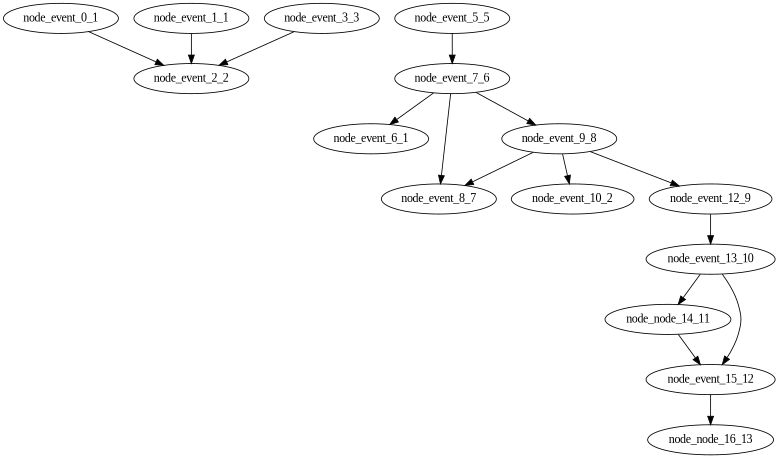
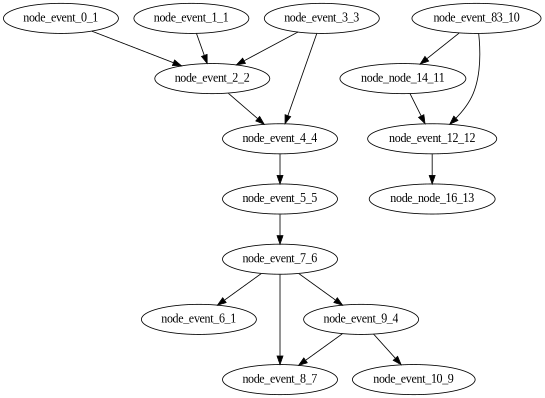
  digraph {
    fontname="Liberation Serif"
    node [Dependencies=0 Depth=1 EventType="DotQasm.Scheduling.GateEvent" Latency="00:00:00.0010000" Priority=0.019000000000000003 fontname="Liberation Serif"]
    edge [fontname="Liberation Serif"]
    node_event_0_1 [EventIndex=0]
    node_event_2_2 [Dependencies=2 Depth=2 EventIndex=2 EventType="DotQasm.Scheduling.ControlledGateEvent" Latency="00:00:00.0020000" Priority=0.018000000000000002]
+   node_event_4_4 [Dependencies=7 Depth=4 EventIndex=4 EventType="DotQasm.Scheduling.ControlledGateEvent" Latency="00:00:00.0020000" Priority=0.015000000000000001]
    node_event_1_1 [EventIndex=1]
    node_event_3_3 [Dependencies=3 Depth=3 EventIndex=3 Priority=0.016]
    node_event_5_5 [Dependencies=8 Depth=5 EventIndex=5 Priority=0.013000000000000001]
    node_event_7_6 [Dependencies=10 Depth=6 EventIndex=7 EventType="DotQasm.Scheduling.ControlledGateEvent" Latency="00:00:00.0020000" Priority=0.012000000000000002]
    node_event_6_1 [EventIndex=6 Priority=0.013000000000000001]
    node_event_8_7 [Dependencies=11 Depth=7 EventIndex=8 Priority=0.010000000000000002]
-   node_event_9_8 [Dependencies=23 Depth=8 EventIndex=9 EventType="DotQasm.Scheduling.ControlledGateEvent" Latency="00:00:00.0020000" Priority=0.009000000000000001]
-   node_event_10_9 [Dependencies=24 Depth=9 EventIndex=10 Priority=0.001 label=node_event_10_2]
-   node_event_12_9 [Dependencies=24 Depth=9 EventIndex=12 Priority=0.007]
-   node_event_13_10 [Dependencies=34 Depth=10 EventIndex=13 EventType="DotQasm.Scheduling.ControlledGateEvent" Latency="00:00:00.0020000" Priority=0.006]
+   node_event_9_8 [Dependencies=23 Depth=8 EventIndex=9 EventType="DotQasm.Scheduling.ControlledGateEvent" Latency="00:00:00.0020000" Priority=0.009000000000000001 label=node_event_9_4]
+   node_event_10_9 [Dependencies=24 Depth=9 EventIndex=10 Priority=0.001]
+   node_event_13_10 [Dependencies=34 Depth=10 EventIndex=13 EventType="DotQasm.Scheduling.ControlledGateEvent" Latency="00:00:00.0020000" Priority=0.006 label=node_event_83_10]
    n14 [Dependencies=35 Depth=11 EventIndex=14 Priority=0.004 label=node_node_14_11]
-   node_event_15_12 [Dependencies=71 Depth=12 EventIndex=15 EventType="DotQasm.Scheduling.ControlledGateEvent" Latency="00:00:00.0020000" Priority=0.003]
+   node_event_15_12 [Dependencies=71 Depth=12 EventIndex=15 EventType="DotQasm.Scheduling.ControlledGateEvent" Latency="00:00:00.0020000" Priority=0.003 label=node_event_12_12]
    n16 [Dependencies=72 Depth=13 EventIndex=16 Priority=0.001 label=node_node_16_13]
    node_event_0_1 -> node_event_2_2
+   node_event_2_2 -> node_event_4_4
+   node_event_4_4 -> node_event_5_5
    node_event_1_1 -> node_event_2_2
    node_event_3_3 -> node_event_2_2
+   node_event_3_3 -> node_event_4_4
    node_event_5_5 -> node_event_7_6
    node_event_7_6 -> node_event_6_1
    node_event_7_6 -> node_event_8_7
    node_event_7_6 -> node_event_9_8
    node_event_9_8 -> node_event_8_7
    node_event_9_8 -> node_event_10_9
-   node_event_9_8 -> node_event_12_9
-   node_event_12_9 -> node_event_13_10
    node_event_13_10 -> n14
    node_event_13_10 -> node_event_15_12
    n14 -> node_event_15_12
    node_event_15_12 -> n16
  }
